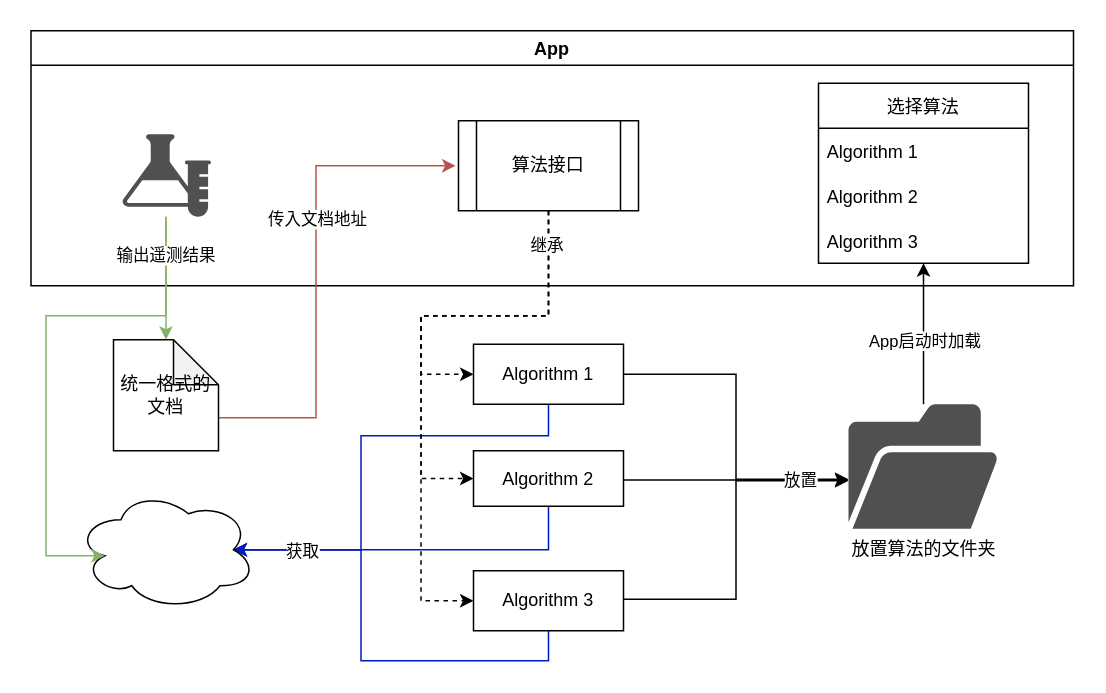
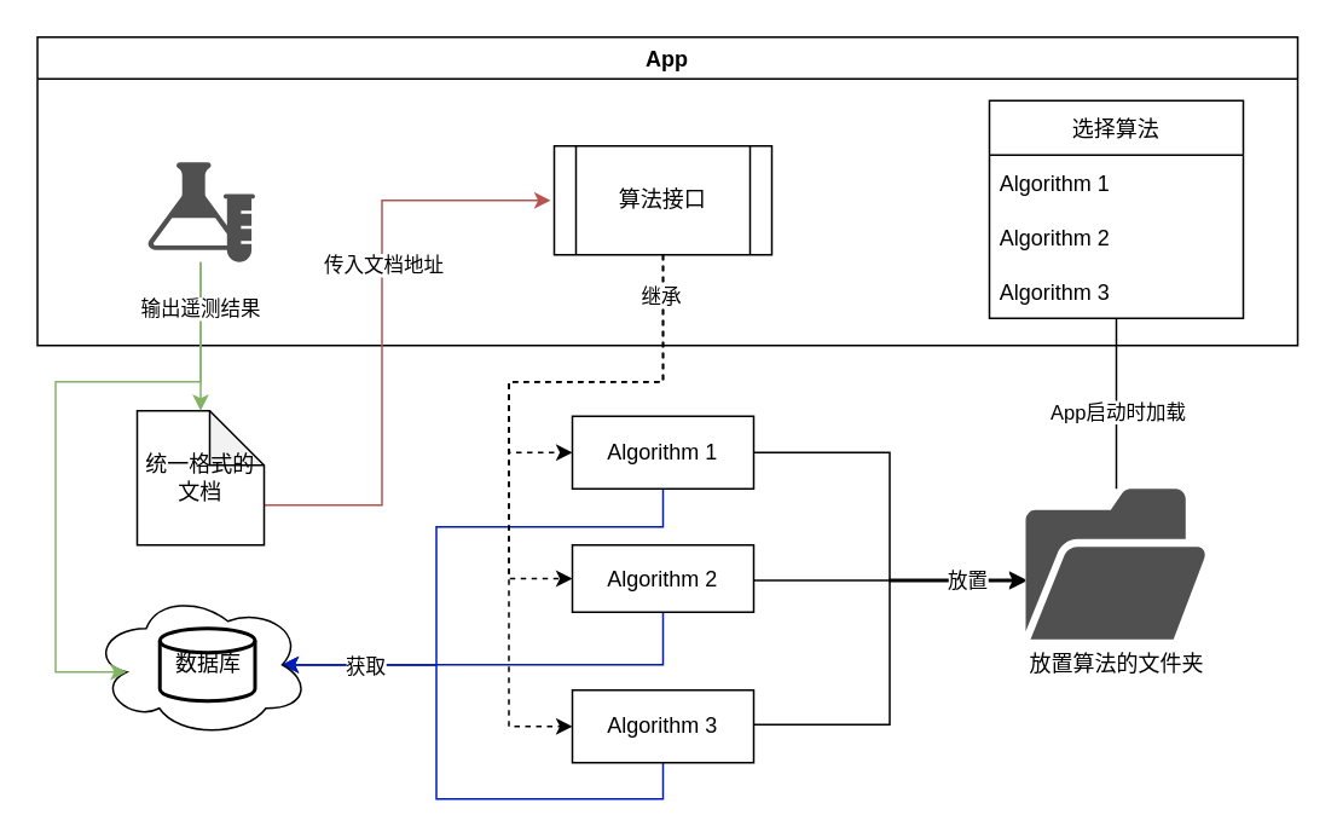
  <mxCell id="0" />
  <mxCell id="1" parent="0" />
  <mxCell id="2" value="App" style="swimlane;" vertex="1" parent="1"><mxGeometry x="20" y="20" width="695" height="170" as="geometry" /></mxCell>
  <mxCell id="3" value="选择算法" style="swimlane;fontStyle=0;childLayout=stackLayout;horizontal=1;startSize=30;horizontalStack=0;resizeParent=1;resizeParentMax=0;resizeLast=0;collapsible=1;marginBottom=0;" vertex="1" parent="2"><mxGeometry x="525" y="35" width="140" height="120" as="geometry" /></mxCell>
  <mxCell id="4" value="Algorithm 1" style="text;strokeColor=none;fillColor=none;align=left;verticalAlign=middle;spacingLeft=4;spacingRight=4;overflow=hidden;points=[[0,0.5],[1,0.5]];portConstraint=eastwest;rotatable=0;" vertex="1" parent="3"><mxGeometry y="30" width="140" height="30" as="geometry" /></mxCell>
  <mxCell id="5" value="Algorithm 2" style="text;strokeColor=none;fillColor=none;align=left;verticalAlign=middle;spacingLeft=4;spacingRight=4;overflow=hidden;points=[[0,0.5],[1,0.5]];portConstraint=eastwest;rotatable=0;" vertex="1" parent="3"><mxGeometry y="60" width="140" height="30" as="geometry" /></mxCell>
  <mxCell id="6" value="Algorithm 3" style="text;strokeColor=none;fillColor=none;align=left;verticalAlign=middle;spacingLeft=4;spacingRight=4;overflow=hidden;points=[[0,0.5],[1,0.5]];portConstraint=eastwest;rotatable=0;" vertex="1" parent="3"><mxGeometry y="90" width="140" height="30" as="geometry" /></mxCell>
  <mxCell id="7" value="算法接口" style="shape=process;whiteSpace=wrap;html=1;backgroundOutline=1;" vertex="1" parent="2"><mxGeometry x="285" y="60" width="120" height="60" as="geometry" /></mxCell>
  <mxCell id="8" value="" style="sketch=0;pointerEvents=1;shadow=0;dashed=0;html=1;strokeColor=none;fillColor=#505050;labelPosition=center;verticalLabelPosition=bottom;verticalAlign=top;outlineConnect=0;align=center;shape=mxgraph.office.concepts.lab;" vertex="1" parent="2"><mxGeometry x="60" y="69" width="60" height="55" as="geometry" /></mxCell>
  <mxCell id="9" style="edgeStyle=orthogonalEdgeStyle;rounded=0;orthogonalLoop=1;jettySize=auto;html=1;exitX=1;exitY=0.5;exitDx=0;exitDy=0;" edge="1" parent="1" source="11" target="23"><mxGeometry relative="1" as="geometry"><mxPoint x="530" y="320" as="targetPoint" /><Array as="points"><mxPoint x="490" y="249" /><mxPoint x="490" y="320" /></Array></mxGeometry></mxCell>
  <mxCell id="10" style="edgeStyle=orthogonalEdgeStyle;rounded=0;orthogonalLoop=1;jettySize=auto;html=1;exitX=0.5;exitY=1;exitDx=0;exitDy=0;entryX=0.875;entryY=0.5;entryDx=0;entryDy=0;entryPerimeter=0;fillColor=#0050ef;strokeColor=#001DBC;" edge="1" parent="1" source="11" target="25"><mxGeometry relative="1" as="geometry"><Array as="points"><mxPoint x="365" y="290" /><mxPoint x="240" y="290" /><mxPoint x="240" y="366" /></Array></mxGeometry></mxCell>
  <mxCell id="11" value="&lt;span style=&quot;text-align: left&quot;&gt;Algorithm 1&lt;/span&gt;" style="rounded=0;whiteSpace=wrap;html=1;" vertex="1" parent="1"><mxGeometry x="315" y="229" width="100" height="40" as="geometry" /></mxCell>
  <mxCell id="12" style="edgeStyle=orthogonalEdgeStyle;rounded=0;orthogonalLoop=1;jettySize=auto;html=1;exitX=1;exitY=0.5;exitDx=0;exitDy=0;" edge="1" parent="1"><mxGeometry relative="1" as="geometry"><mxPoint x="415" y="319.5" as="sourcePoint" /><mxPoint x="565" y="319.5" as="targetPoint" /><Array as="points"><mxPoint x="510" y="320" /><mxPoint x="510" y="320" /></Array></mxGeometry></mxCell>
  <mxCell id="13" style="edgeStyle=orthogonalEdgeStyle;rounded=0;orthogonalLoop=1;jettySize=auto;html=1;exitX=0.5;exitY=1;exitDx=0;exitDy=0;entryX=0.875;entryY=0.5;entryDx=0;entryDy=0;entryPerimeter=0;fillColor=#0050ef;strokeColor=#001DBC;" edge="1" parent="1" source="14" target="25"><mxGeometry relative="1" as="geometry" /></mxCell>
  <mxCell id="14" value="&lt;span style=&quot;text-align: left&quot;&gt;Algorithm 2&lt;/span&gt;" style="rounded=0;whiteSpace=wrap;html=1;" vertex="1" parent="1"><mxGeometry x="315" y="300" width="100" height="37" as="geometry" /></mxCell>
  <mxCell id="15" style="edgeStyle=orthogonalEdgeStyle;rounded=0;orthogonalLoop=1;jettySize=auto;html=1;exitX=1;exitY=0.5;exitDx=0;exitDy=0;" edge="1" parent="1"><mxGeometry relative="1" as="geometry"><mxPoint x="415" y="399" as="sourcePoint" /><mxPoint x="565" y="319" as="targetPoint" /><Array as="points"><mxPoint x="490" y="399" /><mxPoint x="490" y="319" /></Array></mxGeometry></mxCell>
  <mxCell id="16" value="放置" style="edgeLabel;html=1;align=center;verticalAlign=middle;resizable=0;points=[];" vertex="1" connectable="0" parent="15"><mxGeometry x="0.546" y="-2" relative="1" as="geometry"><mxPoint x="19" y="-2" as="offset" /></mxGeometry></mxCell>
  <mxCell id="17" style="edgeStyle=orthogonalEdgeStyle;rounded=0;orthogonalLoop=1;jettySize=auto;html=1;exitX=0.5;exitY=1;exitDx=0;exitDy=0;entryX=0.875;entryY=0.5;entryDx=0;entryDy=0;entryPerimeter=0;fillColor=#0050ef;strokeColor=#001DBC;" edge="1" parent="1" source="19" target="25"><mxGeometry relative="1" as="geometry"><Array as="points"><mxPoint x="365" y="440" /><mxPoint x="240" y="440" /><mxPoint x="240" y="366" /></Array></mxGeometry></mxCell>
  <mxCell id="18" value="获取" style="edgeLabel;html=1;align=center;verticalAlign=middle;resizable=0;points=[];" vertex="1" connectable="0" parent="17"><mxGeometry x="0.824" y="-1" relative="1" as="geometry"><mxPoint x="18" y="1" as="offset" /></mxGeometry></mxCell>
  <mxCell id="19" value="&lt;span style=&quot;text-align: left&quot;&gt;Algorithm 3&lt;/span&gt;" style="rounded=0;whiteSpace=wrap;html=1;" vertex="1" parent="1"><mxGeometry x="315" y="380" width="100" height="40" as="geometry" /></mxCell>
  <mxCell id="20" style="edgeStyle=orthogonalEdgeStyle;rounded=0;orthogonalLoop=1;jettySize=auto;html=1;entryX=0;entryY=0.5;entryDx=0;entryDy=0;dashed=1;" edge="1" parent="1" source="7" target="11"><mxGeometry relative="1" as="geometry"><Array as="points"><mxPoint x="365" y="210" /><mxPoint x="280" y="210" /><mxPoint x="280" y="249" /></Array></mxGeometry></mxCell>
- <mxCell id="21" style="edgeStyle=orthogonalEdgeStyle;rounded=0;orthogonalLoop=1;jettySize=auto;html=1;" edge="1" parent="1" source="23" target="3"><mxGeometry relative="1" as="geometry" /></mxCell>
+ <mxCell id="21" style="edgeStyle=orthogonalEdgeStyle;rounded=0;orthogonalLoop=1;jettySize=auto;html=1;endArrow=none;" edge="1" parent="1" source="23" target="3"><mxGeometry relative="1" as="geometry" /></mxCell>
  <mxCell id="22" value="App启动时加载" style="edgeLabel;html=1;align=center;verticalAlign=middle;resizable=0;points=[];" vertex="1" connectable="0" parent="21"><mxGeometry x="0.285" relative="1" as="geometry"><mxPoint y="17" as="offset" /></mxGeometry></mxCell>
  <mxCell id="23" value="放置算法的文件夹" style="sketch=0;pointerEvents=1;shadow=0;dashed=0;html=1;strokeColor=none;fillColor=#505050;labelPosition=center;verticalLabelPosition=bottom;verticalAlign=top;outlineConnect=0;align=center;shape=mxgraph.office.concepts.folder_open;" vertex="1" parent="1"><mxGeometry x="565" y="269" width="100" height="83" as="geometry" /></mxCell>
  <mxCell id="24" style="edgeStyle=orthogonalEdgeStyle;rounded=0;orthogonalLoop=1;jettySize=auto;html=1;exitX=0.5;exitY=1;exitDx=0;exitDy=0;entryX=0;entryY=0.5;entryDx=0;entryDy=0;dashed=1;" edge="1" parent="1" source="7" target="14"><mxGeometry relative="1" as="geometry"><Array as="points"><mxPoint x="365" y="210" /><mxPoint x="280" y="210" /><mxPoint x="280" y="319" /></Array></mxGeometry></mxCell>
  <mxCell id="25" value="" style="ellipse;shape=cloud;whiteSpace=wrap;html=1;" vertex="1" parent="1"><mxGeometry x="50" y="326" width="120" height="80" as="geometry" /></mxCell>
+ <mxCell id="26" value="数据库" style="strokeWidth=2;html=1;shape=mxgraph.flowchart.database;whiteSpace=wrap;" vertex="1" parent="1"><mxGeometry x="87.5" y="346" width="52.5" height="40" as="geometry" /></mxCell>
  <mxCell id="27" style="edgeStyle=orthogonalEdgeStyle;rounded=0;orthogonalLoop=1;jettySize=auto;html=1;entryX=0.16;entryY=0.55;entryDx=0;entryDy=0;entryPerimeter=0;fillColor=#d5e8d4;strokeColor=#82b366;" edge="1" parent="1" source="8" target="25"><mxGeometry relative="1" as="geometry"><Array as="points"><mxPoint x="110" y="210" /><mxPoint x="30" y="210" /><mxPoint x="30" y="370" /></Array></mxGeometry></mxCell>
  <mxCell id="28" style="edgeStyle=orthogonalEdgeStyle;rounded=0;orthogonalLoop=1;jettySize=auto;html=1;exitX=0;exitY=0;exitDx=70;exitDy=52;exitPerimeter=0;entryX=0;entryY=0.5;entryDx=0;entryDy=0;fillColor=#f8cecc;strokeColor=#b85450;" edge="1" parent="1"><mxGeometry relative="1" as="geometry"><mxPoint x="143" y="278" as="sourcePoint" /><mxPoint x="303" y="110" as="targetPoint" /><Array as="points"><mxPoint x="210" y="278" /><mxPoint x="210" y="110" /></Array></mxGeometry></mxCell>
  <mxCell id="29" value="传入文档地址" style="edgeLabel;html=1;align=center;verticalAlign=middle;resizable=0;points=[];" vertex="1" connectable="0" parent="28"><mxGeometry x="-0.071" y="3" relative="1" as="geometry"><mxPoint x="3" y="-48" as="offset" /></mxGeometry></mxCell>
  <mxCell id="30" value="统一格式的文档" style="shape=note;whiteSpace=wrap;html=1;backgroundOutline=1;darkOpacity=0.05;" vertex="1" parent="1"><mxGeometry x="75" y="226" width="70" height="74" as="geometry" /></mxCell>
  <mxCell id="31" value="输出遥测结果" style="edgeStyle=orthogonalEdgeStyle;rounded=0;orthogonalLoop=1;jettySize=auto;html=1;entryX=0.5;entryY=0;entryDx=0;entryDy=0;entryPerimeter=0;fillColor=#d5e8d4;strokeColor=#82b366;" edge="1" parent="1" source="8" target="30"><mxGeometry x="-0.366" relative="1" as="geometry"><Array as="points"><mxPoint x="110" y="160" /><mxPoint x="110" y="160" /></Array><mxPoint as="offset" /></mxGeometry></mxCell>
  <mxCell id="32" style="edgeStyle=orthogonalEdgeStyle;rounded=0;orthogonalLoop=1;jettySize=auto;html=1;exitX=0.5;exitY=1;exitDx=0;exitDy=0;entryX=0;entryY=0.5;entryDx=0;entryDy=0;dashed=1;" edge="1" parent="1" source="7" target="19"><mxGeometry relative="1" as="geometry"><Array as="points"><mxPoint x="365" y="210" /><mxPoint x="280" y="210" /><mxPoint x="280" y="400" /></Array></mxGeometry></mxCell>
  <mxCell id="33" value="继承" style="edgeLabel;html=1;align=center;verticalAlign=middle;resizable=0;points=[];" vertex="1" connectable="0" parent="32"><mxGeometry x="-0.886" y="-2" relative="1" as="geometry"><mxPoint as="offset" /></mxGeometry></mxCell>
